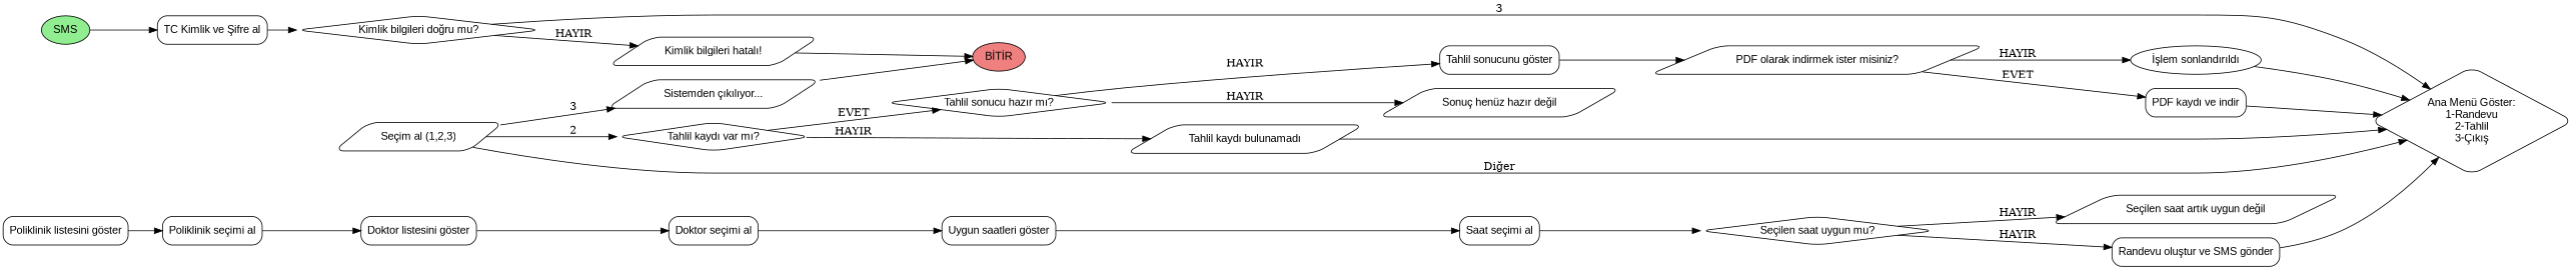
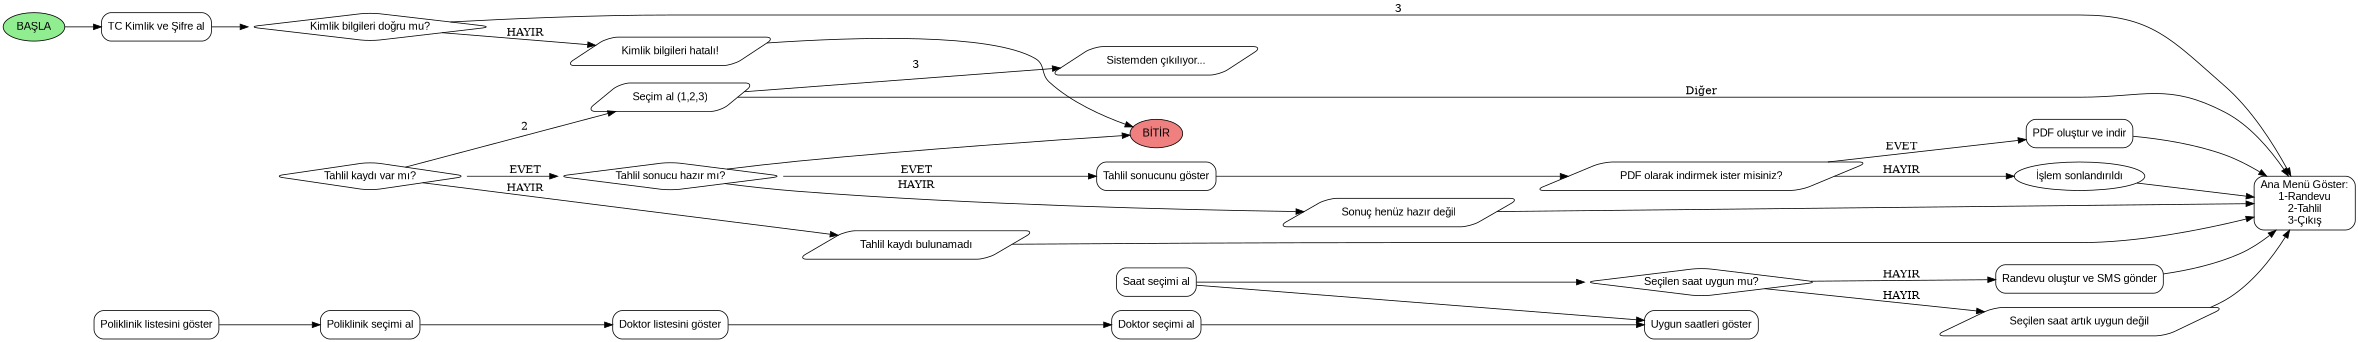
  digraph {
    rankdir=LR
    node [fontname=Arial shape=rectangle style=rounded]
-   n1 [fillcolor=lightgreen label=SMS shape=oval style=filled]
+   n1 [fillcolor=lightgreen label="BAŞLA" shape=oval style=filled]
    n2 [label="TC Kimlik ve Şifre al"]
    n3 [label="Kimlik bilgileri doğru mu?" shape=diamond]
    n4 [fillcolor=lightcoral label="BİTİR" shape=oval style=filled]
    n5 [label="Kimlik bilgileri hatalı!" shape=parallelogram]
-   n6 [label="Ana Menü Göster:\n1-Randevu\n2-Tahlil\n3-Çıkış" shape=diamond]
+   n6 [label="Ana Menü Göster:\n1-Randevu\n2-Tahlil\n3-Çıkış"]
    n7 [label="Seçim al (1,2,3)" shape=parallelogram]
    n8 [label="Tahlil kaydı var mı?" shape=diamond]
    n9 [label="Sistemden çıkılıyor..." shape=parallelogram]
    n10 [label="Poliklinik listesini göster"]
    n11 [label="Poliklinik seçimi al"]
    n12 [label="Tahlil sonucu hazır mı?" shape=diamond]
    n13 [label="Tahlil kaydı bulunamadı" shape=parallelogram]
    n14 [label="Doktor listesini göster"]
    n15 [label="Doktor seçimi al"]
    n16 [label="Uygun saatleri göster"]
    n17 [label="Saat seçimi al"]
    n18 [label="Seçilen saat uygun mu?" shape=diamond]
    n19 [label="Randevu oluştur ve SMS gönder"]
    n20 [label="Seçilen saat artık uygun değil" shape=parallelogram]
    n21 [label="Tahlil sonucunu göster"]
    n22 [label="Sonuç henüz hazır değil" shape=parallelogram]
    n23 [label="PDF olarak indirmek ister misiniz?" shape=parallelogram]
-   n24 [label="PDF kaydı ve indir"]
+   n24 [label="PDF oluştur ve indir"]
    n25 [label="İşlem sonlandırıldı" shape=ellipse]
    n1 -> n2
    n2 -> n3
    n3 -> n5 [label=HAYIR]
    n3 -> n6 [label=3]
    n5 -> n4
    n7 -> n6 [label="Diğer"]
-   n7 -> n8 [label=2]
+   n8 -> n7 [label=2]
    n7 -> n9 [label=3]
    n8 -> n12 [label=EVET]
    n8 -> n13 [label=HAYIR]
-   n9 -> n4
+   n12 -> n4
    n10 -> n11
    n11 -> n14
-   n12 -> n21 [label=HAYIR]
+   n12 -> n21 [label=EVET]
    n12 -> n22 [label=HAYIR]
    n13 -> n6
    n14 -> n15
    n15 -> n16
-   n16 -> n17
+   n17 -> n16
    n17 -> n18
    n18 -> n19 [label=HAYIR]
    n18 -> n20 [label=HAYIR]
    n19 -> n6
+   n20 -> n6
    n21 -> n23
+   n22 -> n6
    n23 -> n24 [label=EVET]
    n23 -> n25 [label=HAYIR]
    n24 -> n6
    n25 -> n6
  }
